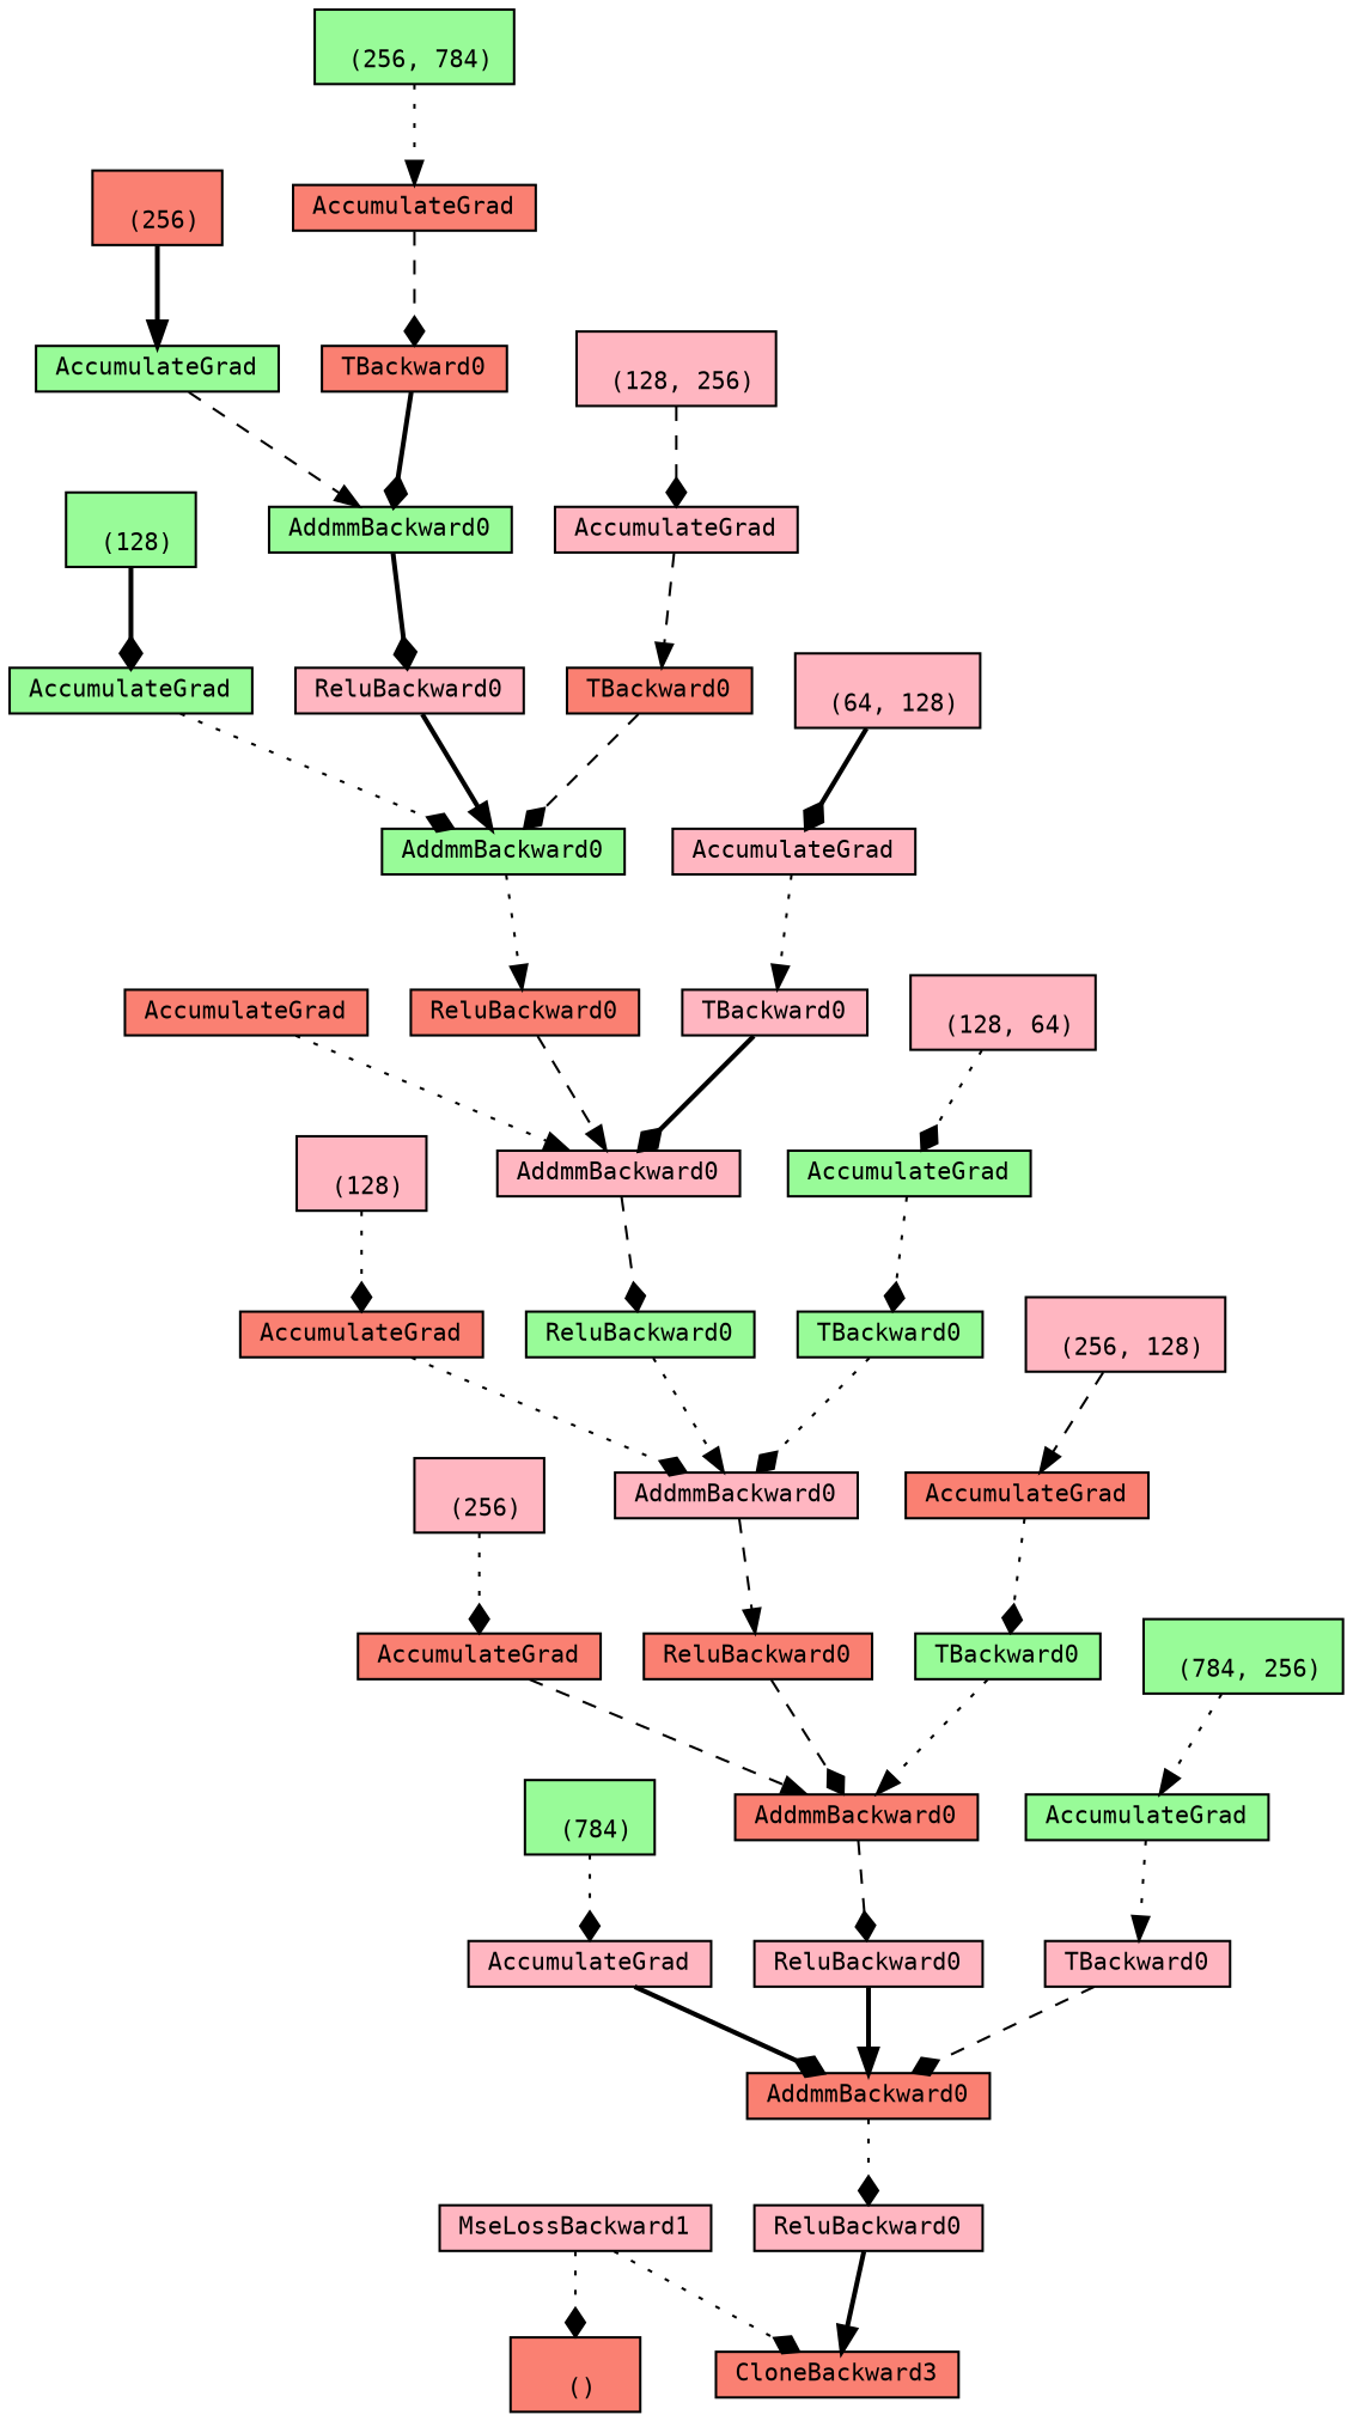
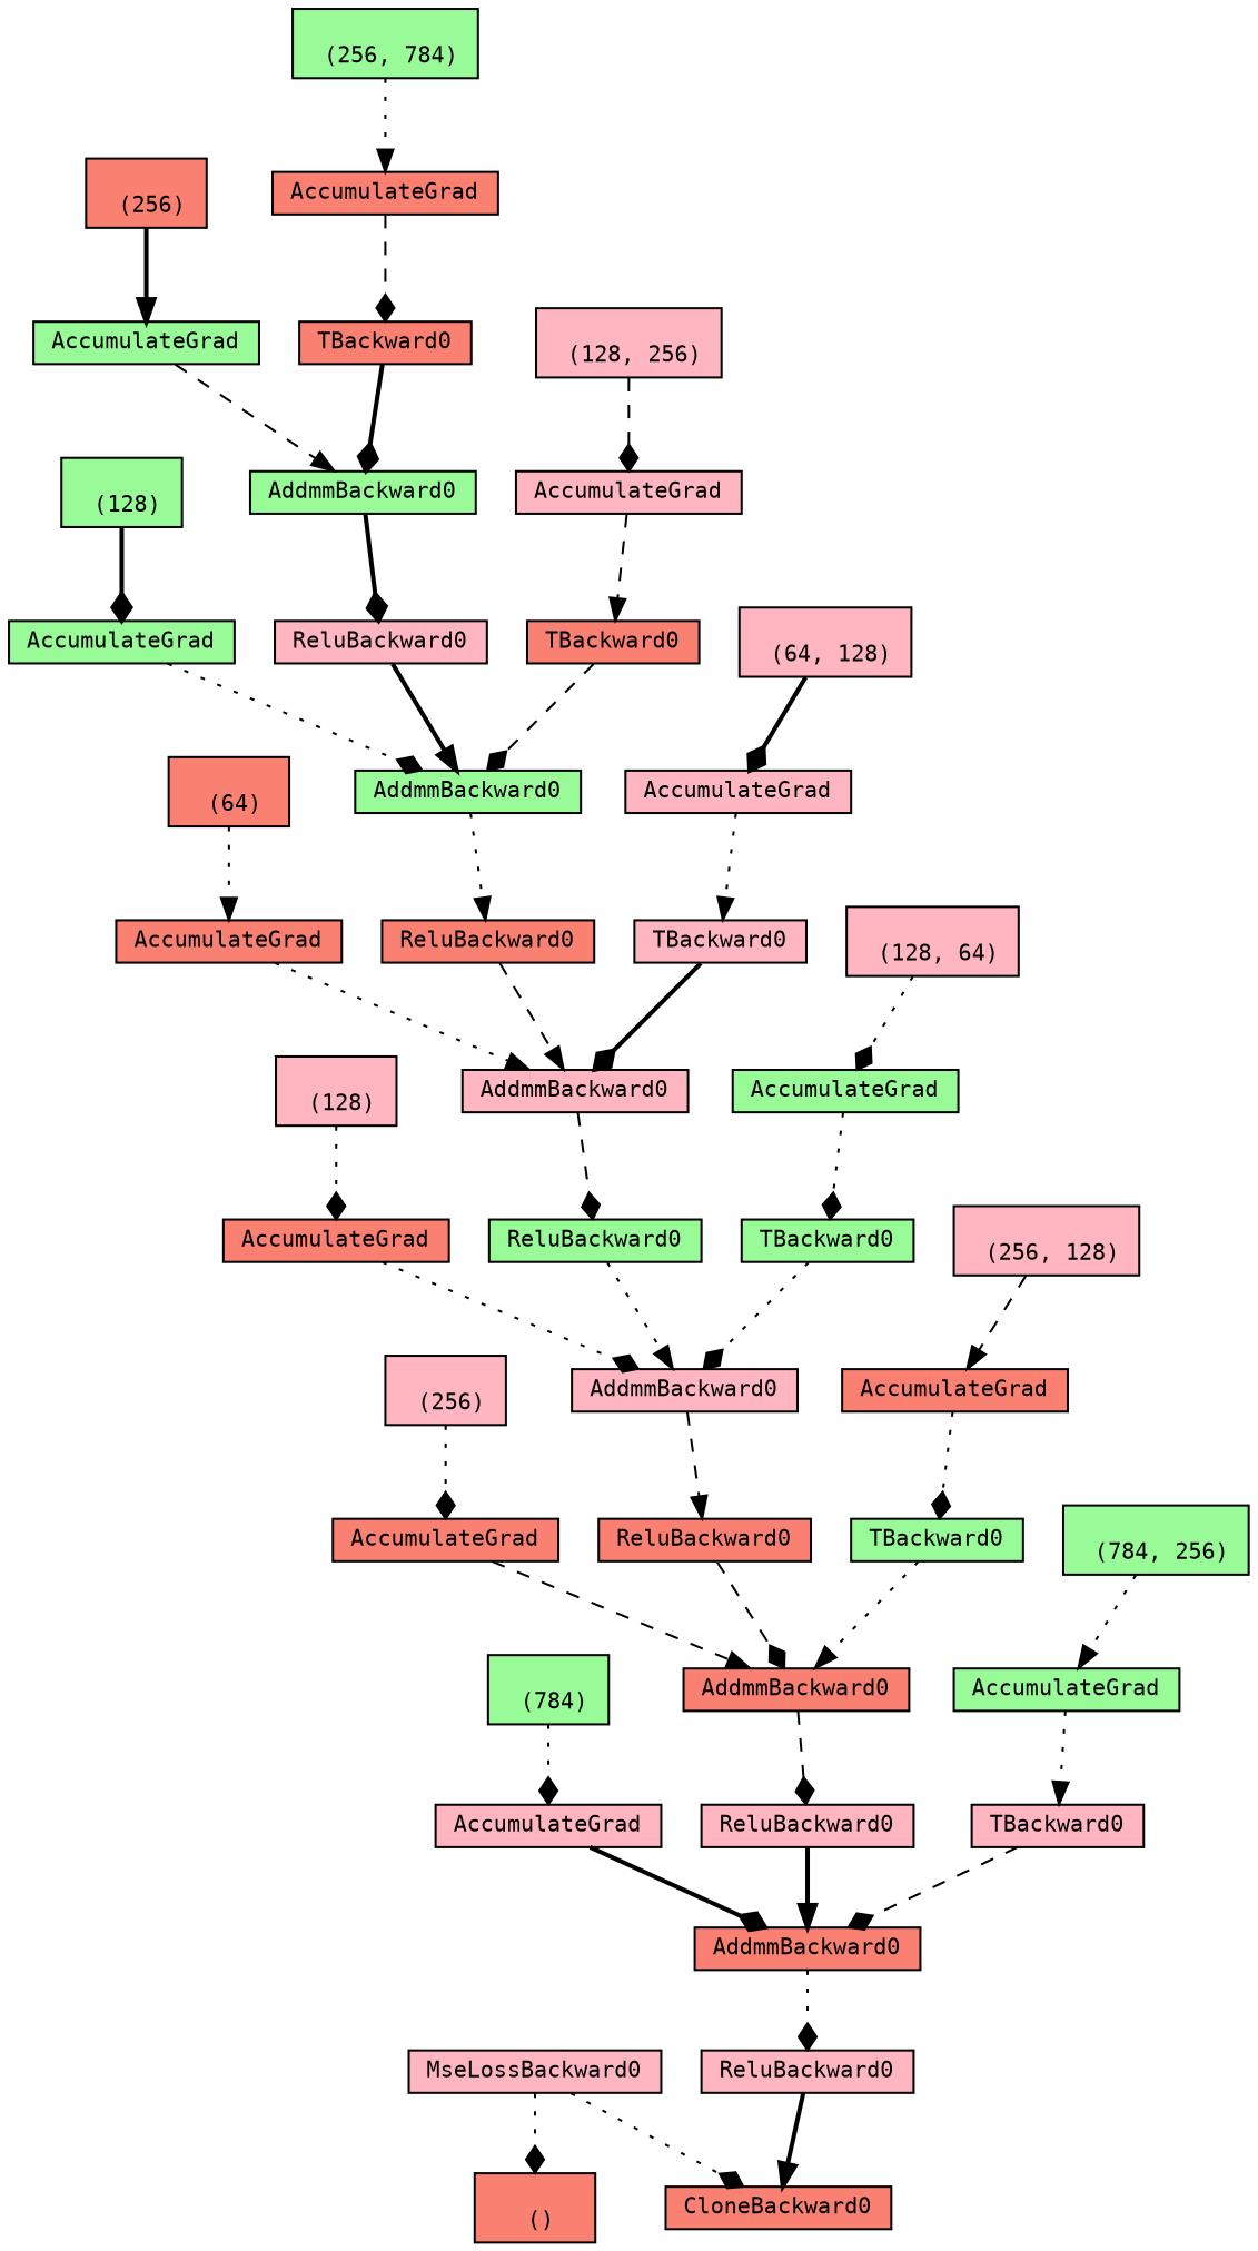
  digraph {
    node [align=left fillcolor=lightpink fontname=monospace fontsize=10 ranksep=0.1 shape=box style=filled]
    edge [arrowhead=diamond style=dotted]
    n1 [fillcolor=salmon height=0.2 label="\n ()"]
-   n2 [height=0.2 label=MseLossBackward1]
-   n3 [fillcolor=salmon height=0.2 label=CloneBackward3]
+   n2 [height=0.2 label=MseLossBackward0]
+   n3 [fillcolor=salmon height=0.2 label=CloneBackward0]
    n4 [height=0.2 label=ReluBackward0]
    n5 [fillcolor=salmon height=0.2 label=AddmmBackward0]
    n6 [height=0.2 label=AccumulateGrad]
    n7 [fillcolor=palegreen height=0.2 label="\n (784)"]
    n8 [height=0.2 label=ReluBackward0]
    n9 [fillcolor=salmon height=0.2 label=AddmmBackward0]
    n10 [fillcolor=salmon height=0.2 label=AccumulateGrad]
    n11 [height=0.2 label="\n (256)"]
    n12 [fillcolor=salmon height=0.2 label=ReluBackward0]
    n13 [height=0.2 label=AddmmBackward0]
    n14 [fillcolor=salmon height=0.2 label=AccumulateGrad]
    n15 [height=0.2 label="\n (128)"]
    n16 [fillcolor=palegreen height=0.2 label=ReluBackward0]
    n17 [height=0.2 label=AddmmBackward0]
    n18 [fillcolor=salmon height=0.2 label=AccumulateGrad]
+   n19 [fillcolor=salmon height=0.2 label="\n (64)"]
    n20 [fillcolor=salmon height=0.2 label=ReluBackward0]
    n21 [fillcolor=palegreen height=0.2 label=AddmmBackward0]
    n22 [fillcolor=palegreen height=0.2 label=AccumulateGrad]
    n23 [fillcolor=palegreen height=0.2 label="\n (128)"]
    n24 [height=0.2 label=ReluBackward0]
    n25 [fillcolor=palegreen height=0.2 label=AddmmBackward0]
    n26 [fillcolor=palegreen height=0.2 label=AccumulateGrad]
    n27 [fillcolor=salmon height=0.2 label="\n (256)"]
    n28 [fillcolor=salmon height=0.2 label=TBackward0]
    n29 [fillcolor=salmon height=0.2 label=AccumulateGrad]
    n30 [fillcolor=palegreen height=0.2 label="\n (256, 784)"]
    n31 [fillcolor=salmon height=0.2 label=TBackward0]
    n32 [height=0.2 label=AccumulateGrad]
    n33 [height=0.2 label="\n (128, 256)"]
    n34 [height=0.2 label=TBackward0]
    n35 [height=0.2 label=AccumulateGrad]
    n36 [height=0.2 label="\n (64, 128)"]
    n37 [fillcolor=palegreen height=0.2 label=TBackward0]
    n38 [fillcolor=palegreen height=0.2 label=AccumulateGrad]
    n39 [height=0.2 label="\n (128, 64)"]
    n40 [fillcolor=palegreen height=0.2 label=TBackward0]
    n41 [fillcolor=salmon height=0.2 label=AccumulateGrad]
    n42 [height=0.2 label="\n (256, 128)"]
    n43 [height=0.2 label=TBackward0]
    n44 [fillcolor=palegreen height=0.2 label=AccumulateGrad]
    n45 [fillcolor=palegreen height=0.2 label="\n (784, 256)"]
    n2 -> n1
    n2 -> n3
    n4 -> n3 [arrowhead=normal style=bold]
    n5 -> n4
    n6 -> n5 [style=bold]
    n7 -> n6
    n8 -> n5 [arrowhead=normal style=bold]
    n9 -> n8 [style=dashed]
    n10 -> n9 [arrowhead=normal style=dashed]
    n11 -> n10
    n12 -> n9 [style=dashed]
    n13 -> n12 [arrowhead=normal style=dashed]
    n14 -> n13
    n15 -> n14
    n16 -> n13 [arrowhead=normal]
    n17 -> n16 [style=dashed]
    n18 -> n17 [arrowhead=normal]
+   n19 -> n18 [arrowhead=normal]
    n20 -> n17 [arrowhead=normal style=dashed]
    n21 -> n20 [arrowhead=normal]
    n22 -> n21
    n23 -> n22 [style=bold]
    n24 -> n21 [arrowhead=normal style=bold]
    n25 -> n24 [style=bold]
    n26 -> n25 [arrowhead=normal style=dashed]
    n27 -> n26 [arrowhead=normal style=bold]
    n28 -> n25 [style=bold]
    n29 -> n28 [style=dashed]
    n30 -> n29 [arrowhead=normal]
    n31 -> n21 [style=dashed]
    n32 -> n31 [arrowhead=normal style=dashed]
    n33 -> n32 [style=dashed]
    n34 -> n17 [style=bold]
    n35 -> n34 [arrowhead=normal]
    n36 -> n35 [style=bold]
    n37 -> n13
    n38 -> n37
    n39 -> n38
    n40 -> n9 [arrowhead=normal]
    n41 -> n40
    n42 -> n41 [arrowhead=normal style=dashed]
    n43 -> n5 [style=dashed]
    n44 -> n43 [arrowhead=normal]
    n45 -> n44 [arrowhead=normal]
  }
